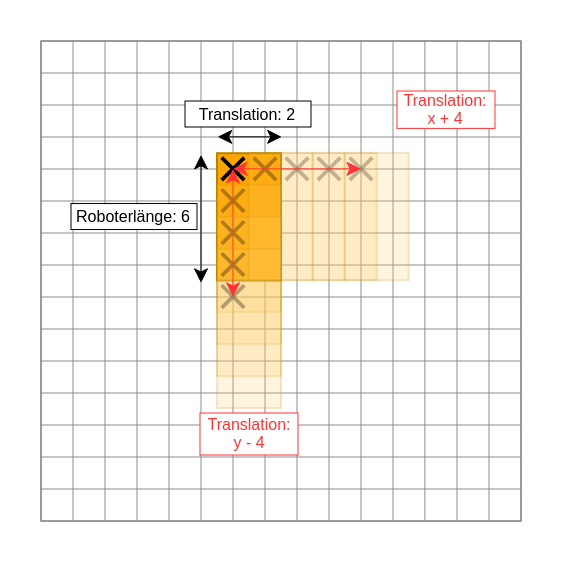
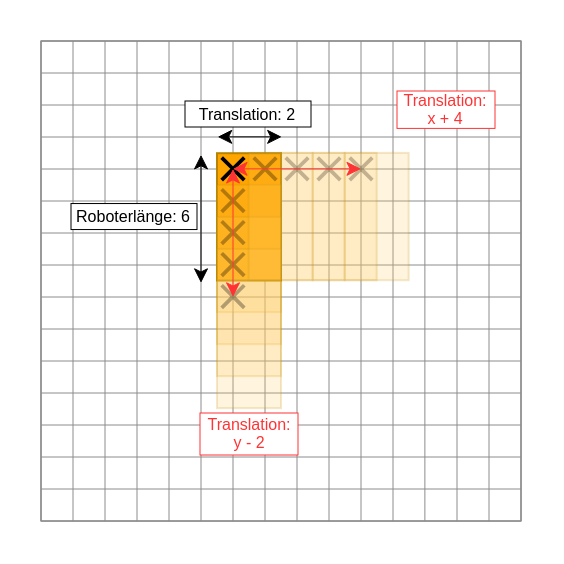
  <mxCell id="0" />
  <mxCell id="1" parent="0" />
  <mxCell id="2" value="" style="group;rotation=-90;fillColor=none;fontColor=#333333;strokeColor=#8C8C8C;strokeWidth=0.5;fontStyle=4" vertex="1" connectable="0" parent="1"><mxGeometry x="20" y="20" width="240" height="240" as="geometry" /></mxCell>
  <mxCell id="3" value="" style="endArrow=none;html=1;rounded=0;fillColor=#f5f5f5;strokeColor=#8C8C8C;strokeWidth=0.5;" edge="1" parent="2"><mxGeometry width="50" height="50" relative="1" as="geometry"><mxPoint x="240" y="96" as="sourcePoint" /><mxPoint y="96" as="targetPoint" /></mxGeometry></mxCell>
  <mxCell id="4" value="" style="endArrow=none;html=1;rounded=0;fillColor=#f5f5f5;strokeColor=#8C8C8C;strokeWidth=0.5;" edge="1" parent="2"><mxGeometry width="50" height="50" relative="1" as="geometry"><mxPoint x="240" y="240" as="sourcePoint" /><mxPoint y="240" as="targetPoint" /></mxGeometry></mxCell>
  <mxCell id="5" value="" style="endArrow=none;html=1;rounded=0;fillColor=#f5f5f5;strokeColor=#8C8C8C;strokeWidth=0.5;" edge="1" parent="2"><mxGeometry width="50" height="50" relative="1" as="geometry"><mxPoint x="240" y="224" as="sourcePoint" /><mxPoint y="224" as="targetPoint" /></mxGeometry></mxCell>
  <mxCell id="6" value="" style="endArrow=none;html=1;rounded=0;fillColor=#f5f5f5;strokeColor=#8C8C8C;strokeWidth=0.5;" edge="1" parent="2"><mxGeometry width="50" height="50" relative="1" as="geometry"><mxPoint x="240" y="208" as="sourcePoint" /><mxPoint y="208" as="targetPoint" /></mxGeometry></mxCell>
  <mxCell id="7" value="" style="endArrow=none;html=1;rounded=0;fillColor=#f5f5f5;strokeColor=#8C8C8C;strokeWidth=0.5;" edge="1" parent="2"><mxGeometry width="50" height="50" relative="1" as="geometry"><mxPoint x="240" y="192" as="sourcePoint" /><mxPoint y="192" as="targetPoint" /></mxGeometry></mxCell>
  <mxCell id="8" value="" style="endArrow=none;html=1;rounded=0;fillColor=#f5f5f5;strokeColor=#8C8C8C;strokeWidth=0.5;" edge="1" parent="2"><mxGeometry width="50" height="50" relative="1" as="geometry"><mxPoint x="240" y="176" as="sourcePoint" /><mxPoint y="176" as="targetPoint" /></mxGeometry></mxCell>
  <mxCell id="9" value="" style="endArrow=none;html=1;rounded=0;fillColor=#f5f5f5;strokeColor=#8C8C8C;strokeWidth=0.5;" edge="1" parent="2"><mxGeometry width="50" height="50" relative="1" as="geometry"><mxPoint x="240" y="160" as="sourcePoint" /><mxPoint y="160" as="targetPoint" /></mxGeometry></mxCell>
  <mxCell id="10" value="" style="endArrow=none;html=1;rounded=0;fillColor=#f5f5f5;strokeColor=#8C8C8C;strokeWidth=0.5;" edge="1" parent="2"><mxGeometry width="50" height="50" relative="1" as="geometry"><mxPoint x="240" y="144" as="sourcePoint" /><mxPoint y="144" as="targetPoint" /></mxGeometry></mxCell>
  <mxCell id="11" value="" style="endArrow=none;html=1;rounded=0;fillColor=#f5f5f5;strokeColor=#8C8C8C;strokeWidth=0.5;" edge="1" parent="2"><mxGeometry width="50" height="50" relative="1" as="geometry"><mxPoint x="240" y="128" as="sourcePoint" /><mxPoint y="128" as="targetPoint" /></mxGeometry></mxCell>
  <mxCell id="12" value="" style="endArrow=none;html=1;rounded=0;fillColor=#f5f5f5;strokeColor=#8C8C8C;strokeWidth=0.5;" edge="1" parent="2"><mxGeometry width="50" height="50" relative="1" as="geometry"><mxPoint x="240" y="112" as="sourcePoint" /><mxPoint y="112" as="targetPoint" /></mxGeometry></mxCell>
  <mxCell id="13" value="" style="endArrow=none;html=1;rounded=0;fillColor=#f5f5f5;strokeColor=#8C8C8C;strokeWidth=0.5;" edge="1" parent="2"><mxGeometry width="50" height="50" relative="1" as="geometry"><mxPoint x="240" y="80" as="sourcePoint" /><mxPoint y="80" as="targetPoint" /></mxGeometry></mxCell>
  <mxCell id="14" value="" style="endArrow=none;html=1;rounded=0;fillColor=#f5f5f5;strokeColor=#8C8C8C;strokeWidth=0.5;" edge="1" parent="2"><mxGeometry width="50" height="50" relative="1" as="geometry"><mxPoint x="240" y="64" as="sourcePoint" /><mxPoint y="64" as="targetPoint" /></mxGeometry></mxCell>
  <mxCell id="15" value="" style="endArrow=none;html=1;rounded=0;fillColor=#f5f5f5;strokeColor=#8C8C8C;strokeWidth=0.5;" edge="1" parent="2"><mxGeometry width="50" height="50" relative="1" as="geometry"><mxPoint x="240" y="48" as="sourcePoint" /><mxPoint y="48" as="targetPoint" /></mxGeometry></mxCell>
  <mxCell id="16" value="" style="endArrow=none;html=1;rounded=0;fillColor=#f5f5f5;strokeColor=#8C8C8C;strokeWidth=0.5;" edge="1" parent="2"><mxGeometry width="50" height="50" relative="1" as="geometry"><mxPoint x="240" y="32" as="sourcePoint" /><mxPoint y="32" as="targetPoint" /></mxGeometry></mxCell>
  <mxCell id="17" value="" style="endArrow=none;html=1;rounded=0;fillColor=#f5f5f5;strokeColor=#8C8C8C;strokeWidth=0.5;" edge="1" parent="2"><mxGeometry width="50" height="50" relative="1" as="geometry"><mxPoint x="240" y="16" as="sourcePoint" /><mxPoint y="16" as="targetPoint" /></mxGeometry></mxCell>
  <mxCell id="18" value="" style="endArrow=none;html=1;rounded=0;fillColor=#f5f5f5;strokeColor=#8C8C8C;strokeWidth=0.5;" edge="1" parent="2"><mxGeometry width="50" height="50" relative="1" as="geometry"><mxPoint x="240" as="sourcePoint" /><mxPoint as="targetPoint" /></mxGeometry></mxCell>
  <mxCell id="19" value="" style="group;fillColor=none;fontColor=#333333;strokeColor=#8C8C8C;strokeWidth=0.5;" vertex="1" connectable="0" parent="1"><mxGeometry x="20" y="20" width="240" height="240" as="geometry" /></mxCell>
  <mxCell id="20" value="" style="endArrow=none;html=1;rounded=0;fillColor=#f5f5f5;strokeColor=#8C8C8C;strokeWidth=0.5;" edge="1" parent="19"><mxGeometry width="50" height="50" relative="1" as="geometry"><mxPoint x="112.0" y="240" as="sourcePoint" /><mxPoint x="112.0" as="targetPoint" /></mxGeometry></mxCell>
  <mxCell id="21" value="" style="endArrow=none;html=1;rounded=0;fillColor=#f5f5f5;strokeColor=#8C8C8C;strokeWidth=0.5;" edge="1" parent="19"><mxGeometry width="50" height="50" relative="1" as="geometry"><mxPoint x="96.0" y="240" as="sourcePoint" /><mxPoint x="96.0" as="targetPoint" /></mxGeometry></mxCell>
  <mxCell id="22" value="" style="endArrow=none;html=1;rounded=0;fillColor=#f5f5f5;strokeColor=#8C8C8C;strokeWidth=0.5;" edge="1" parent="19"><mxGeometry width="50" height="50" relative="1" as="geometry"><mxPoint x="128.0" y="240" as="sourcePoint" /><mxPoint x="128.0" as="targetPoint" /></mxGeometry></mxCell>
  <mxCell id="23" value="" style="endArrow=none;html=1;rounded=0;fillColor=#f5f5f5;strokeColor=#8C8C8C;strokeWidth=0.5;" edge="1" parent="19"><mxGeometry width="50" height="50" relative="1" as="geometry"><mxPoint y="240" as="sourcePoint" /><mxPoint y="7.257e-14" as="targetPoint" /></mxGeometry></mxCell>
  <mxCell id="24" value="" style="endArrow=none;html=1;rounded=0;fillColor=#f5f5f5;strokeColor=#8C8C8C;strokeWidth=0.5;" edge="1" parent="19"><mxGeometry width="50" height="50" relative="1" as="geometry"><mxPoint x="16.0" y="240" as="sourcePoint" /><mxPoint x="16.0" as="targetPoint" /></mxGeometry></mxCell>
  <mxCell id="25" value="" style="endArrow=none;html=1;rounded=0;fillColor=#f5f5f5;strokeColor=#8C8C8C;strokeWidth=0.5;" edge="1" parent="19"><mxGeometry width="50" height="50" relative="1" as="geometry"><mxPoint x="32.0" y="240" as="sourcePoint" /><mxPoint x="32.0" as="targetPoint" /></mxGeometry></mxCell>
  <mxCell id="26" value="" style="endArrow=none;html=1;rounded=0;fillColor=#f5f5f5;strokeColor=#8C8C8C;strokeWidth=0.5;" edge="1" parent="19"><mxGeometry width="50" height="50" relative="1" as="geometry"><mxPoint x="48.0" y="240" as="sourcePoint" /><mxPoint x="48.0" as="targetPoint" /></mxGeometry></mxCell>
  <mxCell id="27" value="" style="endArrow=none;html=1;rounded=0;fillColor=#f5f5f5;strokeColor=#8C8C8C;strokeWidth=0.5;" edge="1" parent="19"><mxGeometry width="50" height="50" relative="1" as="geometry"><mxPoint x="64.0" y="240" as="sourcePoint" /><mxPoint x="64.0" as="targetPoint" /></mxGeometry></mxCell>
  <mxCell id="28" value="" style="endArrow=none;html=1;rounded=0;fillColor=#f5f5f5;strokeColor=#8C8C8C;strokeWidth=0.5;" edge="1" parent="19"><mxGeometry width="50" height="50" relative="1" as="geometry"><mxPoint x="80.0" y="240" as="sourcePoint" /><mxPoint x="80.0" as="targetPoint" /></mxGeometry></mxCell>
  <mxCell id="29" value="" style="endArrow=none;html=1;rounded=0;fillColor=#f5f5f5;strokeColor=#8C8C8C;strokeWidth=0.5;" edge="1" parent="19"><mxGeometry width="50" height="50" relative="1" as="geometry"><mxPoint x="144.0" y="240" as="sourcePoint" /><mxPoint x="144.0" as="targetPoint" /></mxGeometry></mxCell>
  <mxCell id="30" value="" style="endArrow=none;html=1;rounded=0;fillColor=#f5f5f5;strokeColor=#8C8C8C;strokeWidth=0.5;" edge="1" parent="19"><mxGeometry width="50" height="50" relative="1" as="geometry"><mxPoint x="160.0" y="240" as="sourcePoint" /><mxPoint x="160.0" as="targetPoint" /></mxGeometry></mxCell>
  <mxCell id="31" value="" style="endArrow=none;html=1;rounded=0;fillColor=#f5f5f5;strokeColor=#8C8C8C;strokeWidth=0.5;" edge="1" parent="19"><mxGeometry width="50" height="50" relative="1" as="geometry"><mxPoint x="176.0" y="240" as="sourcePoint" /><mxPoint x="176.0" as="targetPoint" /></mxGeometry></mxCell>
  <mxCell id="32" value="" style="endArrow=none;html=1;rounded=0;fillColor=#f5f5f5;strokeColor=#8C8C8C;strokeWidth=0.5;" edge="1" parent="19"><mxGeometry width="50" height="50" relative="1" as="geometry"><mxPoint x="191.94" y="240" as="sourcePoint" /><mxPoint x="191.94" as="targetPoint" /></mxGeometry></mxCell>
  <mxCell id="33" value="" style="endArrow=none;html=1;rounded=0;fillColor=#f5f5f5;strokeColor=#8C8C8C;strokeWidth=0.5;" edge="1" parent="19"><mxGeometry width="50" height="50" relative="1" as="geometry"><mxPoint x="208" y="240" as="sourcePoint" /><mxPoint x="208" as="targetPoint" /></mxGeometry></mxCell>
  <mxCell id="34" value="" style="endArrow=none;html=1;rounded=0;fillColor=#f5f5f5;strokeColor=#8C8C8C;strokeWidth=0.5;" edge="1" parent="19"><mxGeometry width="50" height="50" relative="1" as="geometry"><mxPoint x="224" y="240" as="sourcePoint" /><mxPoint x="224" as="targetPoint" /></mxGeometry></mxCell>
  <mxCell id="35" value="" style="endArrow=none;html=1;rounded=0;fillColor=#f5f5f5;strokeColor=#8C8C8C;strokeWidth=0.5;" edge="1" parent="19"><mxGeometry width="50" height="50" relative="1" as="geometry"><mxPoint x="240" y="240" as="sourcePoint" /><mxPoint x="240" as="targetPoint" /></mxGeometry></mxCell>
  <mxCell id="36" value="" style="endArrow=classic;startArrow=classic;html=1;rounded=0;strokeColor=#000000;strokeWidth=0.5;" edge="1" parent="19"><mxGeometry width="50" height="50" relative="1" as="geometry"><mxPoint x="80" y="120.93" as="sourcePoint" /><mxPoint x="80" y="56.93" as="targetPoint" /></mxGeometry></mxCell>
  <mxCell id="37" value="&lt;p style=&quot;line-height: 0%;&quot;&gt;&lt;font style=&quot;font-size: 8px;&quot;&gt;Roboterlänge: 6&lt;/font&gt;&lt;/p&gt;" style="text;html=1;align=center;verticalAlign=middle;whiteSpace=wrap;rounded=0;strokeWidth=0.5;fillColor=default;strokeColor=default;spacing=0;spacingTop=-1;" vertex="1" parent="19"><mxGeometry x="15" y="81.27" width="63" height="13" as="geometry" /></mxCell>
  <mxCell id="38" value="" style="rounded=0;whiteSpace=wrap;html=1;fillColor=#FFC65C;strokeColor=#C28C00;rotation=90;opacity=20;" vertex="1" parent="19"><mxGeometry x="136" y="71.77" width="63.65" height="32" as="geometry" /></mxCell>
  <mxCell id="39" value="" style="shape=cross;whiteSpace=wrap;html=1;size=0.117;direction=south;rotation=135;fillColor=#000000;strokeColor=none;opacity=30;" vertex="1" parent="19"><mxGeometry x="151.996" y="55.93" width="16" height="16" as="geometry" /></mxCell>
  <mxCell id="40" value="" style="rounded=0;whiteSpace=wrap;html=1;fillColor=#FFC65C;strokeColor=#C28C00;rotation=90;opacity=20;" vertex="1" parent="19"><mxGeometry x="120" y="71.77" width="63.65" height="32" as="geometry" /></mxCell>
  <mxCell id="41" value="" style="shape=cross;whiteSpace=wrap;html=1;size=0.117;direction=south;rotation=135;fillColor=#000000;strokeColor=none;opacity=30;" vertex="1" parent="19"><mxGeometry x="135.996" y="55.93" width="16" height="16" as="geometry" /></mxCell>
  <mxCell id="42" value="" style="rounded=0;whiteSpace=wrap;html=1;fillColor=#FFC65C;strokeColor=#C28C00;rotation=90;opacity=20;" vertex="1" parent="19"><mxGeometry x="104" y="71.77" width="63.65" height="32" as="geometry" /></mxCell>
  <mxCell id="43" value="" style="shape=cross;whiteSpace=wrap;html=1;size=0.117;direction=south;rotation=135;fillColor=#000000;strokeColor=none;opacity=30;" vertex="1" parent="19"><mxGeometry x="119.996" y="55.93" width="16" height="16" as="geometry" /></mxCell>
  <mxCell id="44" value="&lt;p style=&quot;line-height: 60%;&quot;&gt;&lt;font style=&quot;font-size: 8px;&quot;&gt;Translation:&lt;br&gt;&lt;/font&gt;&lt;span style=&quot;font-size: 8px; background-color: initial;&quot;&gt;x + 4&lt;/span&gt;&lt;/p&gt;" style="text;html=1;align=center;verticalAlign=middle;whiteSpace=wrap;rounded=0;strokeWidth=0.5;fillColor=default;strokeColor=#FF3333;fontColor=#FF3333;" vertex="1" parent="19"><mxGeometry x="178" y="25" width="49" height="18.7" as="geometry" /></mxCell>
  <mxCell id="45" value="" style="group" vertex="1" connectable="0" parent="19"><mxGeometry x="84.673" y="52.616" width="35.322" height="67.139" as="geometry" /></mxCell>
  <mxCell id="46" value="" style="rounded=0;whiteSpace=wrap;html=1;fillColor=#FFA500;strokeColor=#B88400;rotation=90;" vertex="1" parent="45"><mxGeometry x="-12.503" y="19.314" width="63.65" height="32" as="geometry" /></mxCell>
  <mxCell id="47" value="" style="shape=cross;whiteSpace=wrap;html=1;size=0.117;direction=south;rotation=135;fillColor=#000000;strokeColor=none;" vertex="1" parent="45"><mxGeometry x="3.314" y="3.314" width="16" height="16" as="geometry" /></mxCell>
  <mxCell id="48" value="" style="rounded=0;whiteSpace=wrap;html=1;fillColor=#FFC65C;strokeColor=#C28C00;rotation=90;opacity=20;" vertex="1" parent="19"><mxGeometry x="72.17" y="87.76" width="63.65" height="32" as="geometry" /></mxCell>
  <mxCell id="49" value="" style="shape=cross;whiteSpace=wrap;html=1;size=0.117;direction=south;rotation=135;fillColor=#000000;strokeColor=none;opacity=30;" vertex="1" parent="19"><mxGeometry x="87.986" y="71.76" width="16" height="16" as="geometry" /></mxCell>
  <mxCell id="50" value="" style="rounded=0;whiteSpace=wrap;html=1;fillColor=#FFC65C;strokeColor=#C28C00;rotation=90;opacity=20;" vertex="1" parent="19"><mxGeometry x="72.17" y="103.76" width="63.65" height="32" as="geometry" /></mxCell>
  <mxCell id="51" value="" style="shape=cross;whiteSpace=wrap;html=1;size=0.117;direction=south;rotation=135;fillColor=#000000;strokeColor=none;opacity=30;" vertex="1" parent="19"><mxGeometry x="87.986" y="87.76" width="16" height="16" as="geometry" /></mxCell>
  <mxCell id="52" value="" style="rounded=0;whiteSpace=wrap;html=1;fillColor=#FFC65C;strokeColor=#C28C00;rotation=90;opacity=20;" vertex="1" parent="19"><mxGeometry x="72.17" y="119.76" width="63.65" height="32" as="geometry" /></mxCell>
  <mxCell id="53" value="" style="shape=cross;whiteSpace=wrap;html=1;size=0.117;direction=south;rotation=135;fillColor=#000000;strokeColor=none;opacity=30;" vertex="1" parent="19"><mxGeometry x="87.986" y="103.76" width="16" height="16" as="geometry" /></mxCell>
  <mxCell id="54" value="" style="rounded=0;whiteSpace=wrap;html=1;fillColor=#FFC65C;strokeColor=#C28C00;rotation=90;opacity=20;" vertex="1" parent="19"><mxGeometry x="72.17" y="135.76" width="63.65" height="32" as="geometry" /></mxCell>
  <mxCell id="55" value="" style="shape=cross;whiteSpace=wrap;html=1;size=0.117;direction=south;rotation=135;fillColor=#000000;strokeColor=none;opacity=30;" vertex="1" parent="19"><mxGeometry x="87.986" y="119.76" width="16" height="16" as="geometry" /></mxCell>
  <mxCell id="56" value="" style="endArrow=classic;startArrow=classic;html=1;rounded=0;strokeColor=#000000;strokeWidth=0.5;" edge="1" parent="19"><mxGeometry width="50" height="50" relative="1" as="geometry"><mxPoint x="120.34" y="47.93" as="sourcePoint" /><mxPoint x="88.34" y="47.93" as="targetPoint" /></mxGeometry></mxCell>
  <mxCell id="57" value="" style="rounded=0;whiteSpace=wrap;html=1;fillColor=#FFC65C;strokeColor=#C28C00;rotation=90;opacity=20;" vertex="1" parent="19"><mxGeometry x="88" y="71.77" width="63.65" height="32" as="geometry" /></mxCell>
  <mxCell id="58" value="" style="shape=cross;whiteSpace=wrap;html=1;size=0.117;direction=south;rotation=135;fillColor=#000000;strokeColor=none;opacity=30;" vertex="1" parent="19"><mxGeometry x="103.996" y="55.93" width="16" height="16" as="geometry" /></mxCell>
  <mxCell id="59" value="" style="endArrow=classic;startArrow=classic;html=1;rounded=0;strokeColor=#FF3333;strokeWidth=0.5;" edge="1" parent="19"><mxGeometry width="50" height="50" relative="1" as="geometry"><mxPoint x="96" y="127.93" as="sourcePoint" /><mxPoint x="96" y="64" as="targetPoint" /></mxGeometry></mxCell>
  <mxCell id="60" value="" style="endArrow=classic;startArrow=classic;html=1;rounded=0;strokeColor=#FF3333;strokeWidth=0.5;" edge="1" parent="19"><mxGeometry width="50" height="50" relative="1" as="geometry"><mxPoint x="96" y="63.93" as="sourcePoint" /><mxPoint x="160" y="63.93" as="targetPoint" /></mxGeometry></mxCell>
  <mxCell id="61" value="&lt;p style=&quot;line-height: 0%;&quot;&gt;&lt;font style=&quot;font-size: 8px;&quot;&gt;Translation: 2&lt;/font&gt;&lt;/p&gt;" style="text;html=1;align=center;verticalAlign=middle;whiteSpace=wrap;rounded=0;strokeWidth=0.5;fillColor=default;strokeColor=default;spacing=0;spacingTop=-1;" vertex="1" parent="19"><mxGeometry x="72" y="30" width="63" height="13" as="geometry" /></mxCell>
- <mxCell id="62" value="&lt;p style=&quot;line-height: 60%;&quot;&gt;&lt;font style=&quot;font-size: 8px;&quot;&gt;Translation:&lt;br&gt;&lt;/font&gt;&lt;span style=&quot;font-size: 8px; background-color: initial;&quot;&gt;y - 4&lt;/span&gt;&lt;/p&gt;" style="text;html=1;align=center;verticalAlign=middle;whiteSpace=wrap;rounded=0;strokeWidth=0.5;fillColor=default;strokeColor=#FF3333;fontColor=#FF3333;spacingTop=-1;" vertex="1" parent="19"><mxGeometry x="79.5" y="186" width="49" height="21" as="geometry" /></mxCell>
+ <mxCell id="62" value="&lt;p style=&quot;line-height: 60%;&quot;&gt;&lt;font style=&quot;font-size: 8px;&quot;&gt;Translation:&lt;br&gt;&lt;/font&gt;&lt;span style=&quot;font-size: 8px; background-color: initial;&quot;&gt;y - 2&lt;/span&gt;&lt;/p&gt;" style="text;html=1;align=center;verticalAlign=middle;whiteSpace=wrap;rounded=0;strokeWidth=0.5;fillColor=default;strokeColor=#FF3333;fontColor=#FF3333;spacingTop=-1;" vertex="1" parent="19"><mxGeometry x="79.5" y="186" width="49" height="21" as="geometry" /></mxCell>
